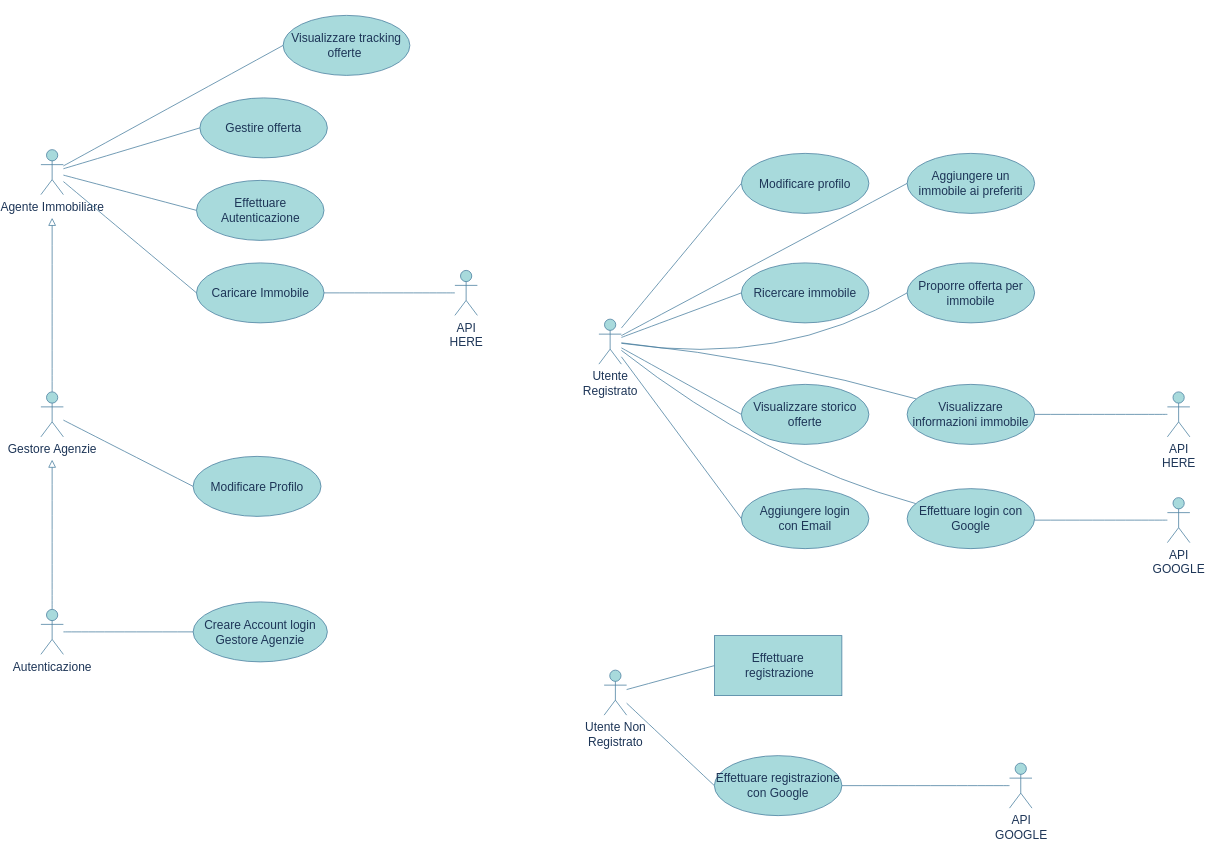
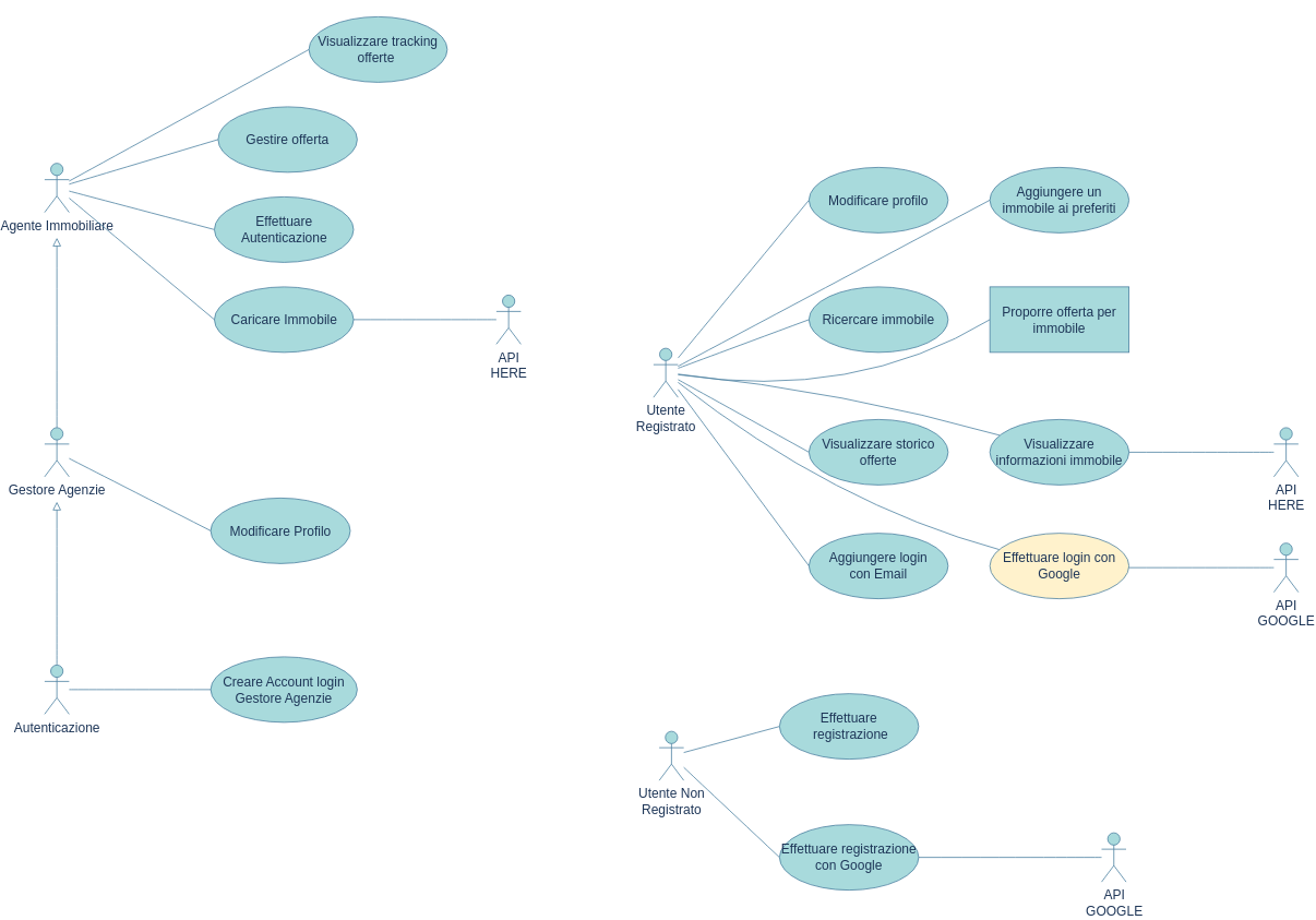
  <mxCell id="0" />
  <mxCell id="1" parent="0" />
  <mxCell id="2" style="edgeStyle=none;curved=1;rounded=0;orthogonalLoop=1;jettySize=auto;html=1;entryX=0;entryY=0.5;entryDx=0;entryDy=0;fontSize=12;startSize=8;endSize=8;endArrow=none;endFill=0;labelBackgroundColor=none;strokeColor=#457B9D;fontColor=default;" parent="1" source="7" target="19" edge="1"><mxGeometry relative="1" as="geometry" /></mxCell>
  <mxCell id="3" style="edgeStyle=none;curved=1;rounded=0;orthogonalLoop=1;jettySize=auto;html=1;fontSize=12;startSize=8;endSize=8;endArrow=none;endFill=0;labelBackgroundColor=none;strokeColor=#457B9D;fontColor=default;" parent="1" source="5" target="20" edge="1"><mxGeometry relative="1" as="geometry" /></mxCell>
  <mxCell id="4" style="edgeStyle=none;curved=1;rounded=0;orthogonalLoop=1;jettySize=auto;html=1;fontSize=12;startSize=8;endSize=8;endArrow=block;endFill=0;labelBackgroundColor=none;strokeColor=#457B9D;fontColor=default;" parent="1" source="5" edge="1"><mxGeometry relative="1" as="geometry"><mxPoint x="35" y="612.5" as="targetPoint" /></mxGeometry></mxCell>
  <mxCell id="5" value="Autenticazione" style="shape=umlActor;verticalLabelPosition=bottom;verticalAlign=top;html=1;outlineConnect=0;fontSize=16;labelBackgroundColor=none;fillColor=#A8DADC;strokeColor=#457B9D;fontColor=#1D3557;" parent="1" vertex="1"><mxGeometry x="20" y="812" width="30" height="60" as="geometry" /></mxCell>
  <mxCell id="6" style="edgeStyle=none;curved=1;rounded=0;orthogonalLoop=1;jettySize=auto;html=1;fontSize=12;startSize=8;endSize=8;endArrow=block;endFill=0;labelBackgroundColor=none;strokeColor=#457B9D;fontColor=default;" parent="1" source="7" edge="1"><mxGeometry relative="1" as="geometry"><mxPoint x="35" y="290" as="targetPoint" /></mxGeometry></mxCell>
  <mxCell id="7" value="Gestore Agenzie" style="shape=umlActor;verticalLabelPosition=bottom;verticalAlign=top;html=1;outlineConnect=0;fontSize=16;labelBackgroundColor=none;fillColor=#A8DADC;strokeColor=#457B9D;fontColor=#1D3557;" parent="1" vertex="1"><mxGeometry x="20" y="522" width="30" height="60" as="geometry" /></mxCell>
  <mxCell id="8" style="edgeStyle=none;curved=1;rounded=0;orthogonalLoop=1;jettySize=auto;html=1;fontSize=12;startSize=8;endSize=8;endArrow=none;endFill=0;entryX=0;entryY=0.5;entryDx=0;entryDy=0;labelBackgroundColor=none;strokeColor=#457B9D;fontColor=default;" parent="1" source="11" target="21" edge="1"><mxGeometry relative="1" as="geometry" /></mxCell>
  <mxCell id="9" style="edgeStyle=none;curved=1;rounded=0;orthogonalLoop=1;jettySize=auto;html=1;entryX=0;entryY=0.5;entryDx=0;entryDy=0;fontSize=12;startSize=8;endSize=8;endArrow=none;endFill=0;labelBackgroundColor=none;strokeColor=#457B9D;fontColor=default;" parent="1" source="11" target="31" edge="1"><mxGeometry relative="1" as="geometry" /></mxCell>
  <mxCell id="10" style="edgeStyle=none;curved=1;rounded=0;orthogonalLoop=1;jettySize=auto;html=1;entryX=0;entryY=0.5;entryDx=0;entryDy=0;fontSize=12;startSize=8;endSize=8;endArrow=none;endFill=0;labelBackgroundColor=none;strokeColor=#457B9D;fontColor=default;" parent="1" source="11" target="33" edge="1"><mxGeometry relative="1" as="geometry" /></mxCell>
  <mxCell id="11" value="Agente Immobiliare" style="shape=umlActor;verticalLabelPosition=bottom;verticalAlign=top;html=1;outlineConnect=0;fontSize=16;labelBackgroundColor=none;fillColor=#A8DADC;strokeColor=#457B9D;fontColor=#1D3557;" parent="1" vertex="1"><mxGeometry x="20" y="199" width="30" height="60" as="geometry" /></mxCell>
  <mxCell id="12" style="edgeStyle=none;curved=1;rounded=0;orthogonalLoop=1;jettySize=auto;html=1;entryX=0;entryY=0.5;entryDx=0;entryDy=0;fontSize=12;startSize=8;endSize=8;endArrow=none;endFill=0;labelBackgroundColor=none;strokeColor=#457B9D;fontColor=default;" parent="1" source="18" target="22" edge="1"><mxGeometry relative="1" as="geometry" /></mxCell>
  <mxCell id="13" style="edgeStyle=none;curved=1;rounded=0;orthogonalLoop=1;jettySize=auto;html=1;entryX=0;entryY=0.5;entryDx=0;entryDy=0;fontSize=12;startSize=8;endSize=8;endArrow=none;endFill=0;labelBackgroundColor=none;strokeColor=#457B9D;fontColor=default;" parent="1" source="18" target="23" edge="1"><mxGeometry relative="1" as="geometry" /></mxCell>
  <mxCell id="14" style="edgeStyle=none;curved=1;rounded=0;orthogonalLoop=1;jettySize=auto;html=1;entryX=0;entryY=0.5;entryDx=0;entryDy=0;fontSize=12;startSize=8;endSize=8;endArrow=none;endFill=0;labelBackgroundColor=none;strokeColor=#457B9D;fontColor=default;" parent="1" source="18" target="29" edge="1"><mxGeometry relative="1" as="geometry" /></mxCell>
  <mxCell id="15" style="edgeStyle=none;curved=1;rounded=0;orthogonalLoop=1;jettySize=auto;html=1;entryX=0;entryY=0.5;entryDx=0;entryDy=0;fontSize=12;startSize=8;endSize=8;endArrow=none;endFill=0;labelBackgroundColor=none;strokeColor=#457B9D;fontColor=default;" parent="1" source="18" target="30" edge="1"><mxGeometry relative="1" as="geometry"><Array as="points"><mxPoint x="1010" y="490" /></Array></mxGeometry></mxCell>
  <mxCell id="16" style="edgeStyle=none;curved=1;rounded=0;orthogonalLoop=1;jettySize=auto;html=1;entryX=0;entryY=0.5;entryDx=0;entryDy=0;fontSize=12;startSize=8;endSize=8;endArrow=none;endFill=0;labelBackgroundColor=none;strokeColor=#457B9D;fontColor=default;" parent="1" source="18" target="32" edge="1"><mxGeometry relative="1" as="geometry" /></mxCell>
  <mxCell id="17" style="edgeStyle=none;curved=1;rounded=0;orthogonalLoop=1;jettySize=auto;html=1;strokeColor=#457B9D;fontSize=12;fontColor=#1D3557;startSize=8;endSize=8;fillColor=#A8DADC;endArrow=none;endFill=0;" parent="1" source="18" target="34" edge="1"><mxGeometry relative="1" as="geometry"><Array as="points"><mxPoint x="999" y="478" /></Array></mxGeometry></mxCell>
  <mxCell id="18" value="Utente&lt;br&gt;Registrato" style="shape=umlActor;verticalLabelPosition=bottom;verticalAlign=top;html=1;outlineConnect=0;fontSize=16;labelBackgroundColor=none;fillColor=#A8DADC;strokeColor=#457B9D;fontColor=#1D3557;" parent="1" vertex="1"><mxGeometry x="764" y="425" width="30" height="60" as="geometry" /></mxCell>
  <mxCell id="19" value="Modificare Profilo" style="ellipse;whiteSpace=wrap;html=1;fontSize=16;labelBackgroundColor=none;fillColor=#A8DADC;strokeColor=#457B9D;fontColor=#1D3557;" parent="1" vertex="1"><mxGeometry x="223" y="608" width="170.5" height="80" as="geometry" /></mxCell>
  <mxCell id="20" value="Creare Account login Gestore Agenzie" style="ellipse;whiteSpace=wrap;html=1;fontSize=16;labelBackgroundColor=none;fillColor=#A8DADC;strokeColor=#457B9D;fontColor=#1D3557;" parent="1" vertex="1"><mxGeometry x="223" y="802" width="179" height="80" as="geometry" /></mxCell>
  <mxCell id="21" value="Effettuare Autenticazione" style="ellipse;whiteSpace=wrap;html=1;fontSize=16;labelBackgroundColor=none;fillColor=#A8DADC;strokeColor=#457B9D;fontColor=#1D3557;" parent="1" vertex="1"><mxGeometry x="227.5" y="240" width="170" height="80" as="geometry" /></mxCell>
  <mxCell id="22" value="Modificare profilo" style="ellipse;whiteSpace=wrap;html=1;fontSize=16;labelBackgroundColor=none;fillColor=#A8DADC;strokeColor=#457B9D;fontColor=#1D3557;" parent="1" vertex="1"><mxGeometry x="954" y="204" width="170" height="80" as="geometry" /></mxCell>
  <mxCell id="23" value="Aggiungere un immobile ai preferiti" style="ellipse;whiteSpace=wrap;html=1;fontSize=16;labelBackgroundColor=none;fillColor=#A8DADC;strokeColor=#457B9D;fontColor=#1D3557;" parent="1" vertex="1"><mxGeometry x="1175" y="204" width="170" height="80" as="geometry" /></mxCell>
  <mxCell id="24" style="edgeStyle=none;curved=1;rounded=0;orthogonalLoop=1;jettySize=auto;html=1;exitX=0;exitY=1;exitDx=0;exitDy=0;exitPerimeter=0;fontSize=12;startSize=8;endSize=8;labelBackgroundColor=none;strokeColor=#457B9D;fontColor=default;" parent="1" source="18" target="18" edge="1"><mxGeometry relative="1" as="geometry" /></mxCell>
  <mxCell id="25" value="Caricare Immobile" style="ellipse;whiteSpace=wrap;html=1;fontSize=16;labelBackgroundColor=none;fillColor=#A8DADC;strokeColor=#457B9D;fontColor=#1D3557;" parent="1" vertex="1"><mxGeometry x="227.5" y="350" width="170" height="80" as="geometry" /></mxCell>
  <mxCell id="26" style="edgeStyle=none;curved=1;rounded=0;orthogonalLoop=1;jettySize=auto;html=1;entryX=0;entryY=0.5;entryDx=0;entryDy=0;fontSize=12;startSize=8;endSize=8;endArrow=none;endFill=0;labelBackgroundColor=none;strokeColor=#457B9D;fontColor=default;" parent="1" source="11" target="25" edge="1"><mxGeometry relative="1" as="geometry" /></mxCell>
  <mxCell id="27" style="edgeStyle=none;curved=1;rounded=0;orthogonalLoop=1;jettySize=auto;html=1;entryX=1;entryY=0.5;entryDx=0;entryDy=0;fontSize=12;startSize=8;endSize=8;endArrow=none;endFill=0;labelBackgroundColor=none;strokeColor=#457B9D;fontColor=default;" parent="1" source="28" target="25" edge="1"><mxGeometry relative="1" as="geometry" /></mxCell>
  <mxCell id="28" value="API &lt;br&gt;HERE" style="shape=umlActor;verticalLabelPosition=bottom;verticalAlign=top;html=1;outlineConnect=0;fontSize=16;labelBackgroundColor=none;fillColor=#A8DADC;strokeColor=#457B9D;fontColor=#1D3557;" parent="1" vertex="1"><mxGeometry x="572" y="360" width="30" height="60" as="geometry" /></mxCell>
  <mxCell id="29" value="Ricercare immobile" style="ellipse;whiteSpace=wrap;html=1;fontSize=16;labelBackgroundColor=none;fillColor=#A8DADC;strokeColor=#457B9D;fontColor=#1D3557;" parent="1" vertex="1"><mxGeometry x="954" y="350" width="170" height="80" as="geometry" /></mxCell>
- <mxCell id="30" value="Proporre offerta per immobile" style="ellipse;whiteSpace=wrap;html=1;fontSize=16;labelBackgroundColor=none;fillColor=#A8DADC;strokeColor=#457B9D;fontColor=#1D3557;" parent="1" vertex="1"><mxGeometry x="1175" y="350" width="170" height="80" as="geometry" /></mxCell>
+ <mxCell id="30" value="Proporre offerta per immobile" style="whiteSpace=wrap;html=1;fontSize=16;labelBackgroundColor=none;fillColor=#A8DADC;strokeColor=#457B9D;fontColor=#1D3557;rounded=0;" parent="1" vertex="1"><mxGeometry x="1175" y="350" width="170" height="80" as="geometry" /></mxCell>
  <mxCell id="31" value="Gestire offerta" style="ellipse;whiteSpace=wrap;html=1;fontSize=16;labelBackgroundColor=none;fillColor=#A8DADC;strokeColor=#457B9D;fontColor=#1D3557;" parent="1" vertex="1"><mxGeometry x="232" y="130" width="170" height="80" as="geometry" /></mxCell>
  <mxCell id="32" value="Visualizzare storico offerte" style="ellipse;whiteSpace=wrap;html=1;fontSize=16;labelBackgroundColor=none;fillColor=#A8DADC;strokeColor=#457B9D;fontColor=#1D3557;" parent="1" vertex="1"><mxGeometry x="954" y="512" width="170" height="80" as="geometry" /></mxCell>
  <mxCell id="33" value="Visualizzare tracking offerte&amp;nbsp;" style="ellipse;whiteSpace=wrap;html=1;fontSize=16;labelBackgroundColor=none;fillColor=#A8DADC;strokeColor=#457B9D;fontColor=#1D3557;" parent="1" vertex="1"><mxGeometry x="343" y="20" width="169" height="80" as="geometry" /></mxCell>
  <mxCell id="34" value="Visualizzare informazioni immobile" style="ellipse;whiteSpace=wrap;html=1;fontSize=16;labelBackgroundColor=none;fillColor=#A8DADC;strokeColor=#457B9D;fontColor=#1D3557;" parent="1" vertex="1"><mxGeometry x="1175" y="512" width="170" height="80" as="geometry" /></mxCell>
  <mxCell id="35" style="edgeStyle=none;curved=1;rounded=0;orthogonalLoop=1;jettySize=auto;html=1;entryX=0;entryY=0.5;entryDx=0;entryDy=0;strokeColor=#457B9D;fontSize=12;fontColor=#1D3557;startSize=8;endSize=8;fillColor=#A8DADC;endArrow=none;endFill=0;" parent="1" source="38" target="39" edge="1"><mxGeometry relative="1" as="geometry" /></mxCell>
  <mxCell id="36" style="edgeStyle=none;curved=1;rounded=0;orthogonalLoop=1;jettySize=auto;html=1;entryX=0;entryY=0.5;entryDx=0;entryDy=0;strokeColor=#457B9D;fontSize=12;fontColor=#1D3557;startSize=8;endSize=8;fillColor=#A8DADC;endArrow=none;endFill=0;" parent="1" source="38" target="41" edge="1"><mxGeometry relative="1" as="geometry" /></mxCell>
  <mxCell id="37" style="edgeStyle=none;curved=1;rounded=0;orthogonalLoop=1;jettySize=auto;html=1;strokeColor=#457B9D;fontSize=12;fontColor=#1D3557;startSize=8;endSize=8;fillColor=#A8DADC;endArrow=none;endFill=0;" parent="1" source="18" target="42" edge="1"><mxGeometry relative="1" as="geometry"><Array as="points"><mxPoint x="985" y="616" /></Array></mxGeometry></mxCell>
  <mxCell id="38" value="Utente Non&lt;br&gt;Registrato" style="shape=umlActor;verticalLabelPosition=bottom;verticalAlign=top;html=1;outlineConnect=0;fontSize=16;labelBackgroundColor=none;fillColor=#A8DADC;strokeColor=#457B9D;fontColor=#1D3557;" parent="1" vertex="1"><mxGeometry x="771" y="893" width="30" height="60" as="geometry" /></mxCell>
- <mxCell id="39" value="Effettuare&lt;br&gt;&amp;nbsp;registrazione" style="whiteSpace=wrap;html=1;fontSize=16;labelBackgroundColor=none;fillColor=#A8DADC;strokeColor=#457B9D;fontColor=#1D3557;rounded=0;" parent="1" vertex="1"><mxGeometry x="918" y="847" width="170" height="80" as="geometry" /></mxCell>
+ <mxCell id="39" value="Effettuare&lt;br&gt;&amp;nbsp;registrazione" style="ellipse;whiteSpace=wrap;html=1;fontSize=16;labelBackgroundColor=none;fillColor=#A8DADC;strokeColor=#457B9D;fontColor=#1D3557;" parent="1" vertex="1"><mxGeometry x="918" y="847" width="170" height="80" as="geometry" /></mxCell>
  <mxCell id="40" value="Aggiungere login &lt;br&gt;con Email" style="ellipse;whiteSpace=wrap;html=1;fontSize=16;labelBackgroundColor=none;fillColor=#A8DADC;strokeColor=#457B9D;fontColor=#1D3557;" parent="1" vertex="1"><mxGeometry x="954" y="651" width="170" height="80" as="geometry" /></mxCell>
  <mxCell id="41" value="Effettuare registrazione con Google" style="ellipse;whiteSpace=wrap;html=1;fontSize=16;labelBackgroundColor=none;fillColor=#A8DADC;strokeColor=#457B9D;fontColor=#1D3557;" parent="1" vertex="1"><mxGeometry x="918" y="1007" width="170" height="80" as="geometry" /></mxCell>
- <mxCell id="42" value="Effettuare login con Google" style="ellipse;whiteSpace=wrap;html=1;fontSize=16;labelBackgroundColor=none;fillColor=#A8DADC;strokeColor=#457B9D;fontColor=#1D3557;" parent="1" vertex="1"><mxGeometry x="1175" y="651" width="170" height="80" as="geometry" /></mxCell>
+ <mxCell id="42" value="Effettuare login con Google" style="ellipse;whiteSpace=wrap;html=1;fontSize=16;labelBackgroundColor=none;fillColor=#fff2cc;strokeColor=#457B9D;fontColor=#1D3557;" parent="1" vertex="1"><mxGeometry x="1175" y="651" width="170" height="80" as="geometry" /></mxCell>
  <mxCell id="43" style="edgeStyle=none;rounded=0;orthogonalLoop=1;jettySize=auto;html=1;entryX=0;entryY=0.5;entryDx=0;entryDy=0;strokeColor=#457B9D;fontSize=12;fontColor=#1D3557;startSize=8;endSize=8;fillColor=#A8DADC;endArrow=none;endFill=0;" parent="1" source="18" target="40" edge="1"><mxGeometry relative="1" as="geometry"><Array as="points" /></mxGeometry></mxCell>
  <mxCell id="44" style="edgeStyle=none;curved=1;rounded=0;orthogonalLoop=1;jettySize=auto;html=1;entryX=1;entryY=0.5;entryDx=0;entryDy=0;fontSize=12;startSize=8;endSize=8;endArrow=none;endFill=0;labelBackgroundColor=none;strokeColor=#457B9D;fontColor=default;" parent="1" source="45" target="34" edge="1"><mxGeometry relative="1" as="geometry"><mxPoint x="1348" y="552" as="targetPoint" /></mxGeometry></mxCell>
  <mxCell id="45" value="API &lt;br&gt;HERE" style="shape=umlActor;verticalLabelPosition=bottom;verticalAlign=top;html=1;outlineConnect=0;fontSize=16;labelBackgroundColor=none;fillColor=#A8DADC;strokeColor=#457B9D;fontColor=#1D3557;" parent="1" vertex="1"><mxGeometry x="1522" y="522" width="30" height="60" as="geometry" /></mxCell>
  <mxCell id="46" style="edgeStyle=none;curved=1;rounded=0;orthogonalLoop=1;jettySize=auto;html=1;entryX=1;entryY=0.5;entryDx=0;entryDy=0;fontSize=12;startSize=8;endSize=8;endArrow=none;endFill=0;labelBackgroundColor=none;strokeColor=#457B9D;fontColor=default;" parent="1" source="47" target="41" edge="1"><mxGeometry relative="1" as="geometry"><mxPoint x="927.5" y="1196" as="targetPoint" /></mxGeometry></mxCell>
  <mxCell id="47" value="API &lt;br&gt;GOOGLE" style="shape=umlActor;verticalLabelPosition=bottom;verticalAlign=top;html=1;outlineConnect=0;fontSize=16;labelBackgroundColor=none;fillColor=#A8DADC;strokeColor=#457B9D;fontColor=#1D3557;" parent="1" vertex="1"><mxGeometry x="1311.5" y="1017" width="30" height="60" as="geometry" /></mxCell>
  <mxCell id="48" style="edgeStyle=none;curved=1;rounded=0;orthogonalLoop=1;jettySize=auto;html=1;entryX=1;entryY=0.5;entryDx=0;entryDy=0;fontSize=12;startSize=8;endSize=8;endArrow=none;endFill=0;labelBackgroundColor=none;strokeColor=#457B9D;fontColor=default;" parent="1" source="49" edge="1"><mxGeometry relative="1" as="geometry"><mxPoint x="1345" y="693" as="targetPoint" /></mxGeometry></mxCell>
  <mxCell id="49" value="API &lt;br&gt;GOOGLE" style="shape=umlActor;verticalLabelPosition=bottom;verticalAlign=top;html=1;outlineConnect=0;fontSize=16;labelBackgroundColor=none;fillColor=#A8DADC;strokeColor=#457B9D;fontColor=#1D3557;" parent="1" vertex="1"><mxGeometry x="1522" y="663" width="30" height="60" as="geometry" /></mxCell>
